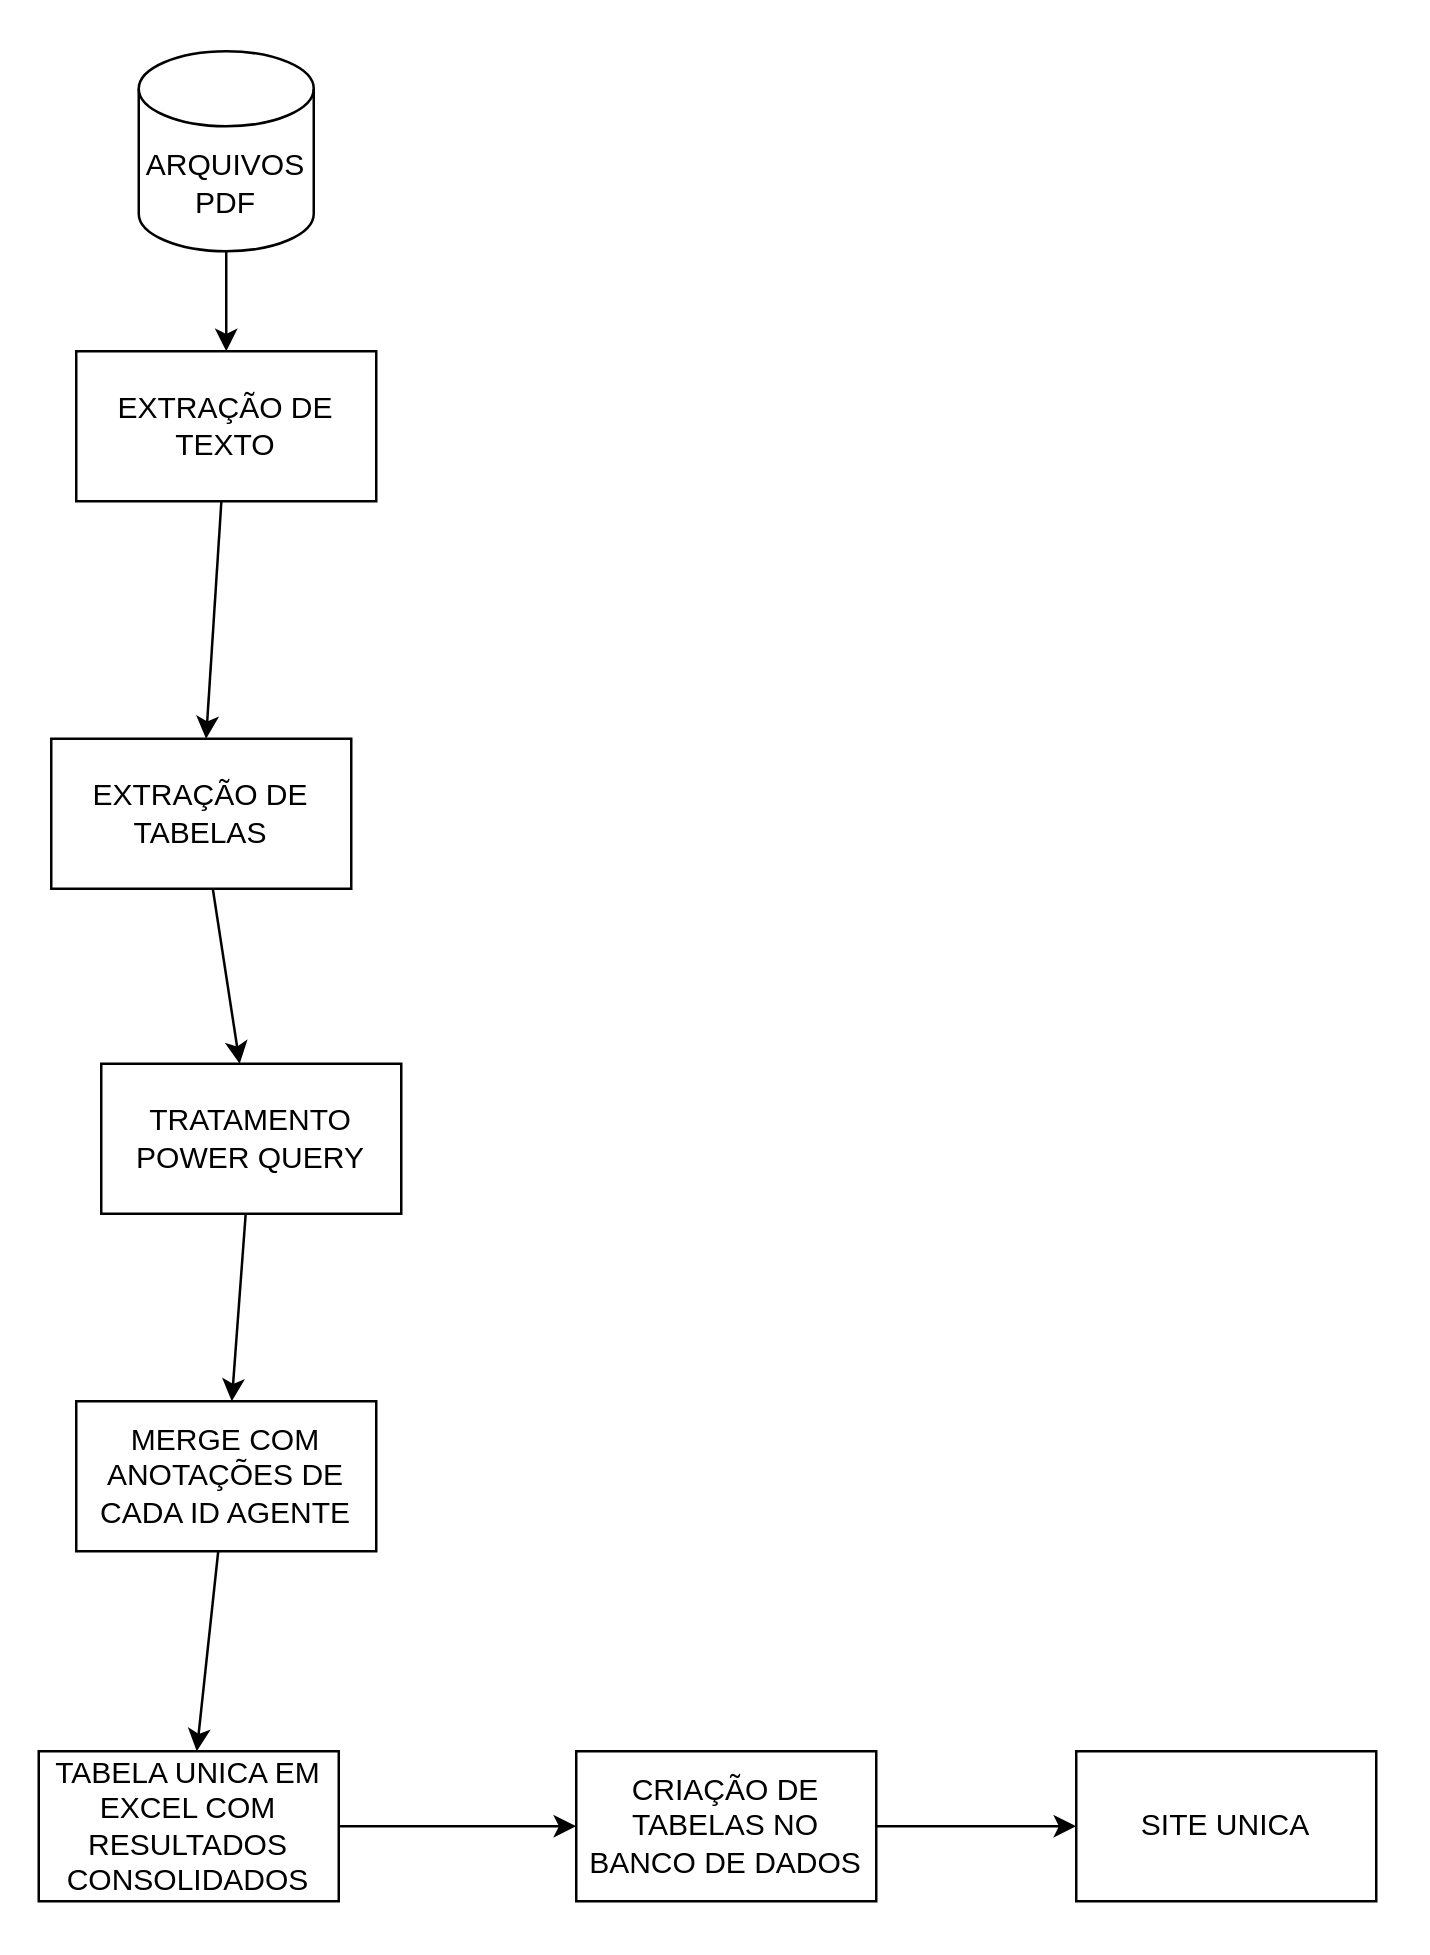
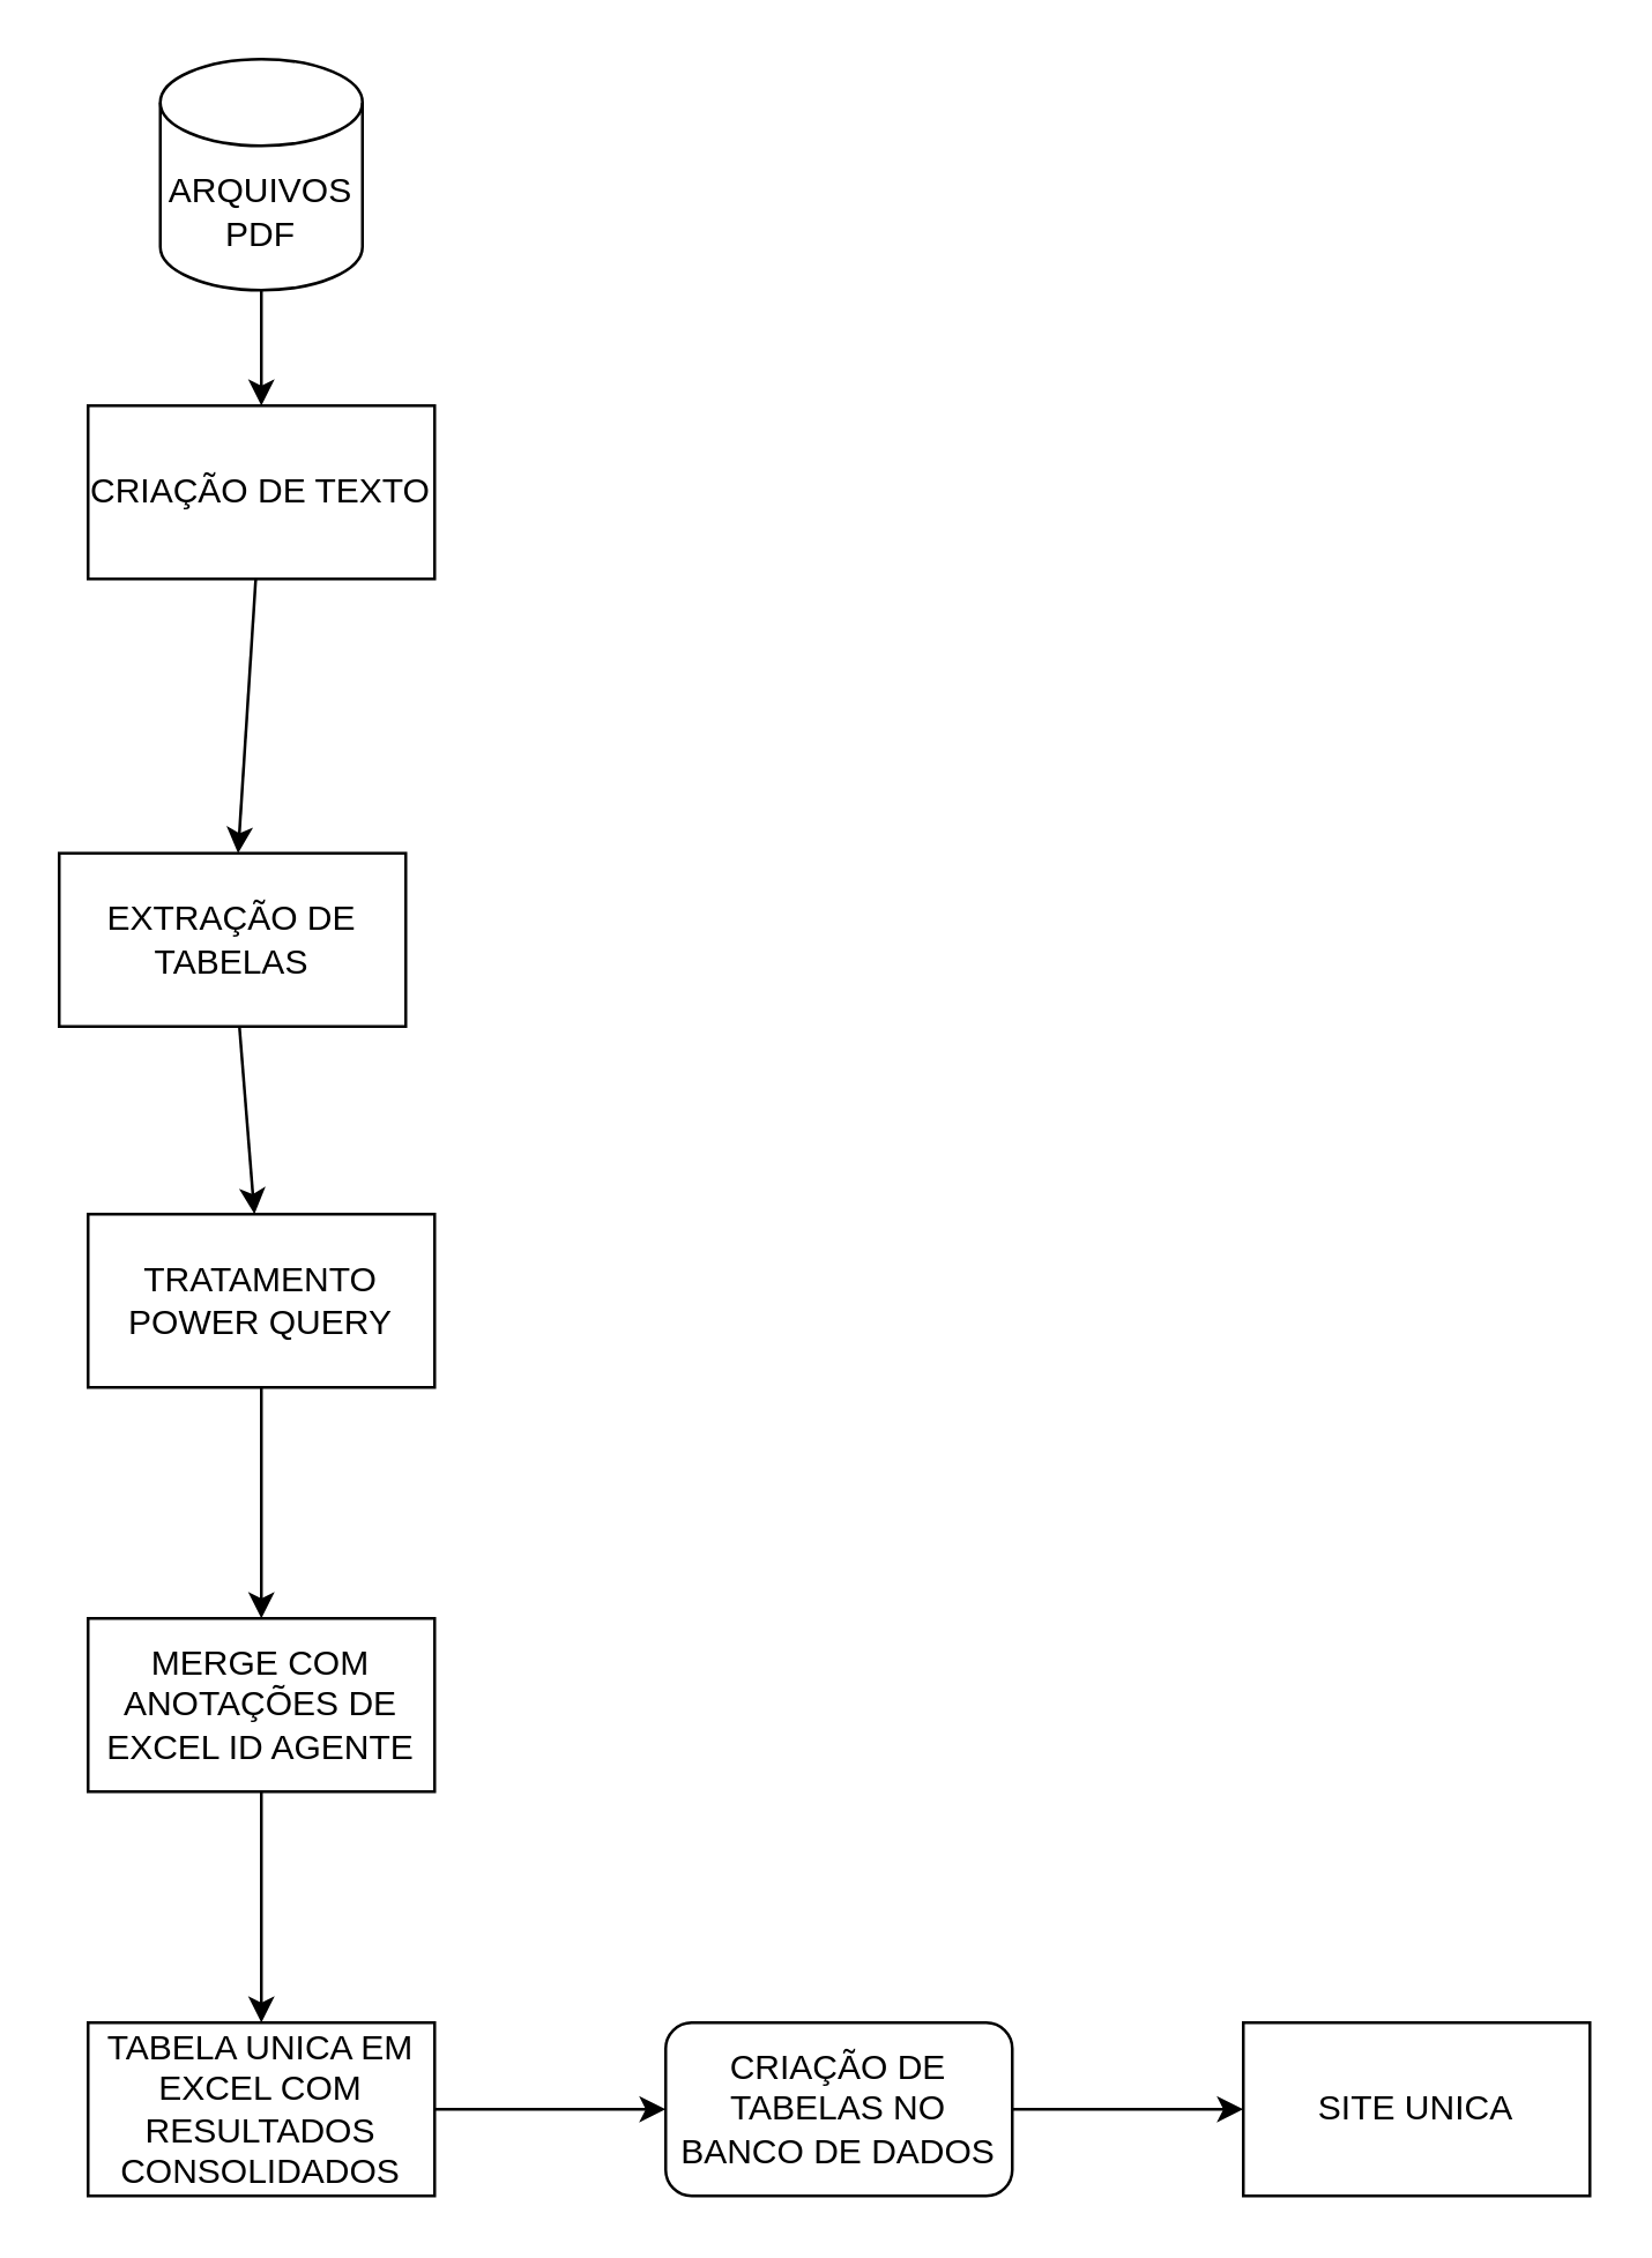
  <mxCell id="0" />
  <mxCell id="1" parent="0" />
  <mxCell id="2" value="" style="edgeStyle=none;html=1;" edge="1" parent="1" source="3" target="7"><mxGeometry relative="1" as="geometry" /></mxCell>
- <mxCell id="3" value="EXTRAÇÃO DE TEXTO" style="rounded=0;whiteSpace=wrap;html=1;" vertex="1" parent="1"><mxGeometry x="30" y="140" width="120" height="60" as="geometry" /></mxCell>
+ <mxCell id="3" value="CRIAÇÃO DE TEXTO" style="rounded=0;whiteSpace=wrap;html=1;" vertex="1" parent="1"><mxGeometry x="30" y="140" width="120" height="60" as="geometry" /></mxCell>
  <mxCell id="4" value="" style="edgeStyle=none;html=1;" edge="1" parent="1" source="5" target="3"><mxGeometry relative="1" as="geometry" /></mxCell>
  <mxCell id="5" value="ARQUIVOS&lt;div&gt;PDF&lt;/div&gt;" style="shape=cylinder3;whiteSpace=wrap;html=1;boundedLbl=1;backgroundOutline=1;size=15;" vertex="1" parent="1"><mxGeometry x="55" y="20" width="70" height="80" as="geometry" /></mxCell>
  <mxCell id="6" value="" style="edgeStyle=none;html=1;" edge="1" parent="1" source="7" target="9"><mxGeometry relative="1" as="geometry" /></mxCell>
  <mxCell id="7" value="EXTRAÇÃO DE TABELAS" style="rounded=0;whiteSpace=wrap;html=1;" vertex="1" parent="1"><mxGeometry x="20" y="295" width="120" height="60" as="geometry" /></mxCell>
  <mxCell id="8" value="" style="edgeStyle=none;html=1;" edge="1" parent="1" source="9" target="11"><mxGeometry relative="1" as="geometry" /></mxCell>
- <mxCell id="9" value="TRATAMENTO POWER QUERY" style="rounded=0;whiteSpace=wrap;html=1;" vertex="1" parent="1"><mxGeometry x="40" y="425" width="120" height="60" as="geometry" /></mxCell>
+ <mxCell id="9" value="TRATAMENTO POWER QUERY" style="rounded=0;whiteSpace=wrap;html=1;" vertex="1" parent="1"><mxGeometry x="30" y="420" width="120" height="60" as="geometry" /></mxCell>
  <mxCell id="10" value="" style="edgeStyle=none;html=1;" edge="1" parent="1" source="11" target="13"><mxGeometry relative="1" as="geometry" /></mxCell>
- <mxCell id="11" value="MERGE COM ANOTAÇÕES DE CADA ID AGENTE" style="rounded=0;whiteSpace=wrap;html=1;" vertex="1" parent="1"><mxGeometry x="30" y="560" width="120" height="60" as="geometry" /></mxCell>
+ <mxCell id="11" value="MERGE COM ANOTAÇÕES DE EXCEL ID AGENTE" style="rounded=0;whiteSpace=wrap;html=1;" vertex="1" parent="1"><mxGeometry x="30" y="560" width="120" height="60" as="geometry" /></mxCell>
  <mxCell id="12" value="" style="edgeStyle=none;html=1;" edge="1" parent="1" source="13" target="15"><mxGeometry relative="1" as="geometry" /></mxCell>
- <mxCell id="13" value="TABELA UNICA EM EXCEL COM RESULTADOS CONSOLIDADOS" style="rounded=0;whiteSpace=wrap;html=1;" vertex="1" parent="1"><mxGeometry x="15" y="700" width="120" height="60" as="geometry" /></mxCell>
+ <mxCell id="13" value="TABELA UNICA EM EXCEL COM RESULTADOS CONSOLIDADOS" style="rounded=0;whiteSpace=wrap;html=1;" vertex="1" parent="1"><mxGeometry x="30" y="700" width="120" height="60" as="geometry" /></mxCell>
  <mxCell id="14" value="" style="edgeStyle=none;html=1;" edge="1" parent="1" source="15" target="16"><mxGeometry relative="1" as="geometry" /></mxCell>
- <mxCell id="15" value="CRIAÇÃO DE TABELAS NO BANCO DE DADOS" style="rounded=0;whiteSpace=wrap;html=1;" vertex="1" parent="1"><mxGeometry x="230" y="700" width="120" height="60" as="geometry" /></mxCell>
+ <mxCell id="15" value="CRIAÇÃO DE TABELAS NO BANCO DE DADOS" style="whiteSpace=wrap;html=1;rounded=1;" vertex="1" parent="1"><mxGeometry x="230" y="700" width="120" height="60" as="geometry" /></mxCell>
  <mxCell id="16" value="SITE UNICA" style="rounded=0;whiteSpace=wrap;html=1;" vertex="1" parent="1"><mxGeometry x="430" y="700" width="120" height="60" as="geometry" /></mxCell>
